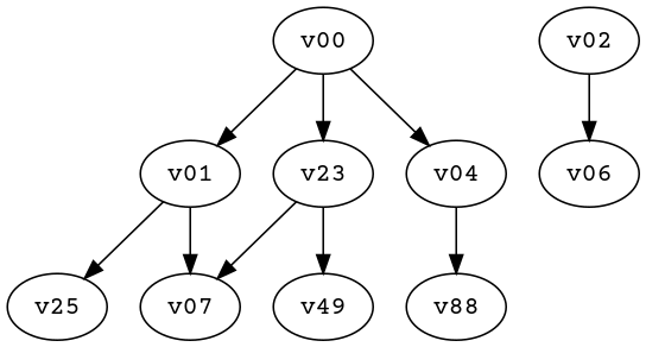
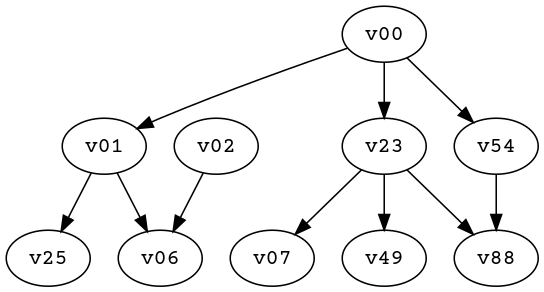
  digraph {
    fontname="Courier Prime"
    node [fontname="Courier Prime"]
    edge [fontname="Courier Prime"]
    v00
    v01
    n3 [label=v23]
-   v04
+   v04 [label=v54]
    n5 [label=v25]
    v06
    v02
    v07
    n9 [label=v88]
    n10 [label=v49]
    v00 -> v01
    v00 -> n3
    v00 -> v04
    v01 -> n5
-   v01 -> v07
+   v01 -> v06
    n3 -> v07
+   n3 -> n9
    n3 -> n10
    v04 -> n9
    v02 -> v06
  }
